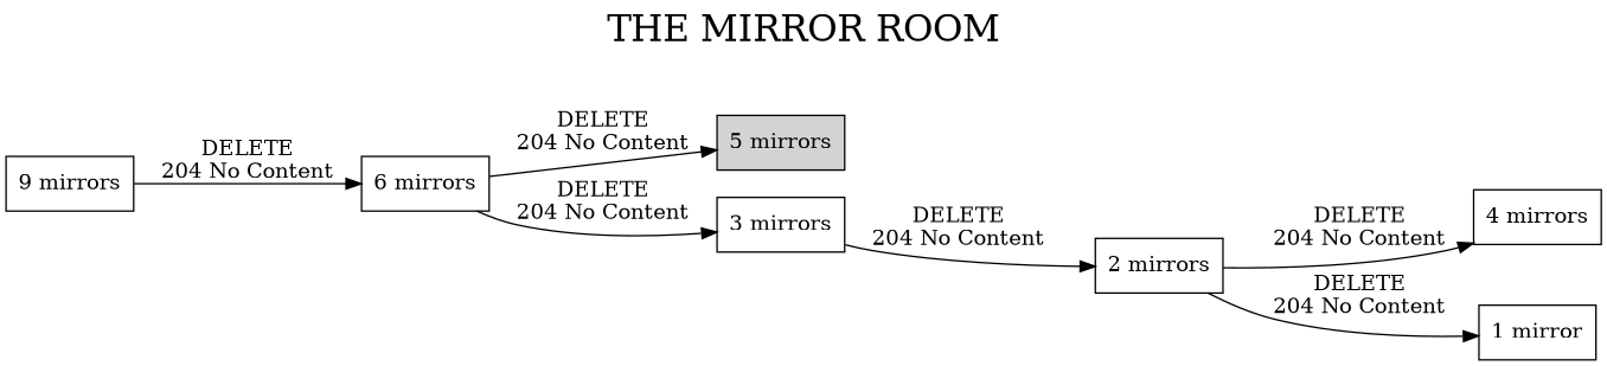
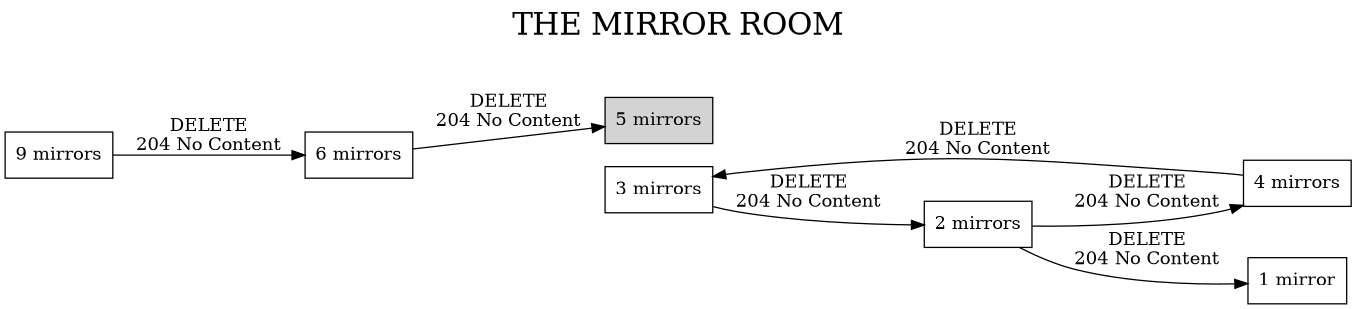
  digraph {
    fontsize=24
    label="THE MIRROR ROOM"
    labelloc=t
    rankdir=LR
    node [shape=box]
    n1 [label="9 mirrors"]
    n2 [label="6 mirrors"]
    n3 [bgcolor=black label="5 mirrors" style=filled]
    n4 [label="4 mirrors"]
    n5 [label="3 mirrors"]
    n6 [label="2 mirrors"]
    n7 [label="1 mirror"]
    n1 -> n2 [label="DELETE\n204 No Content"]
    n2 -> n3 [label="DELETE\n204 No Content"]
-   n2 -> n5 [label="DELETE\n204 No Content"]
+   n4 -> n5 [label="DELETE\n204 No Content"]
    n5 -> n6 [label="DELETE\n204 No Content"]
    n6 -> n4 [label="DELETE\n204 No Content"]
    n6 -> n7 [label="DELETE\n204 No Content"]
  }
